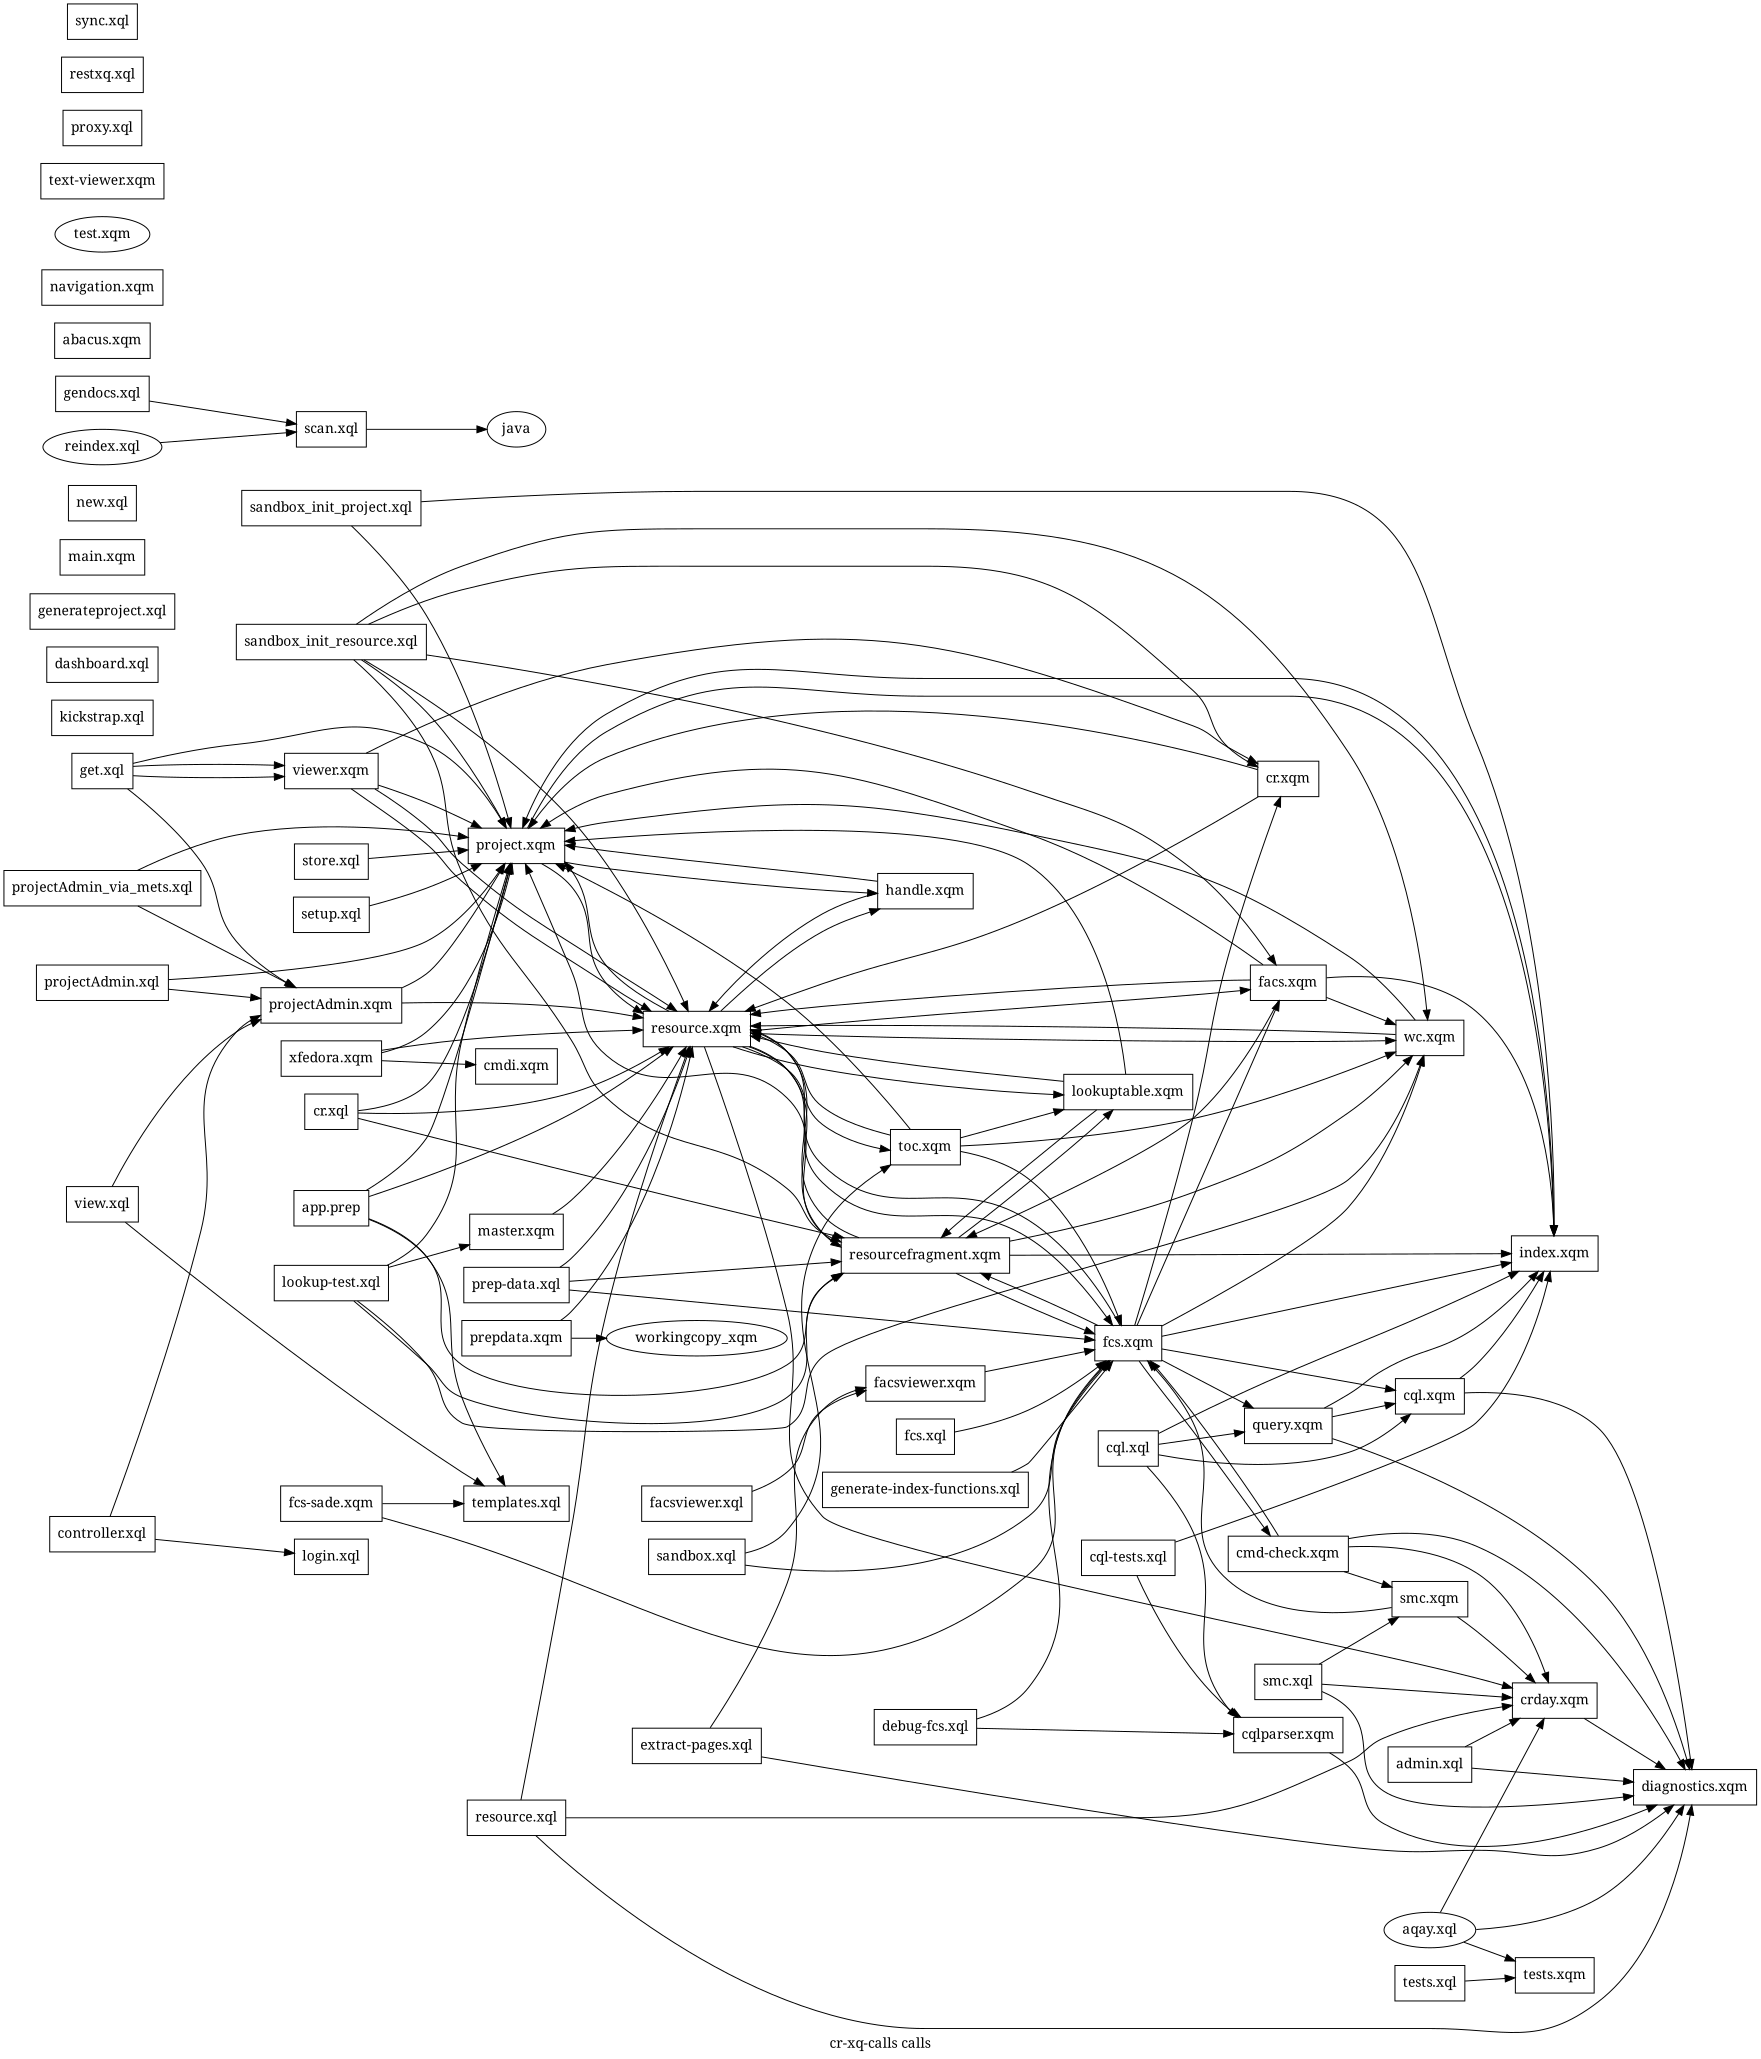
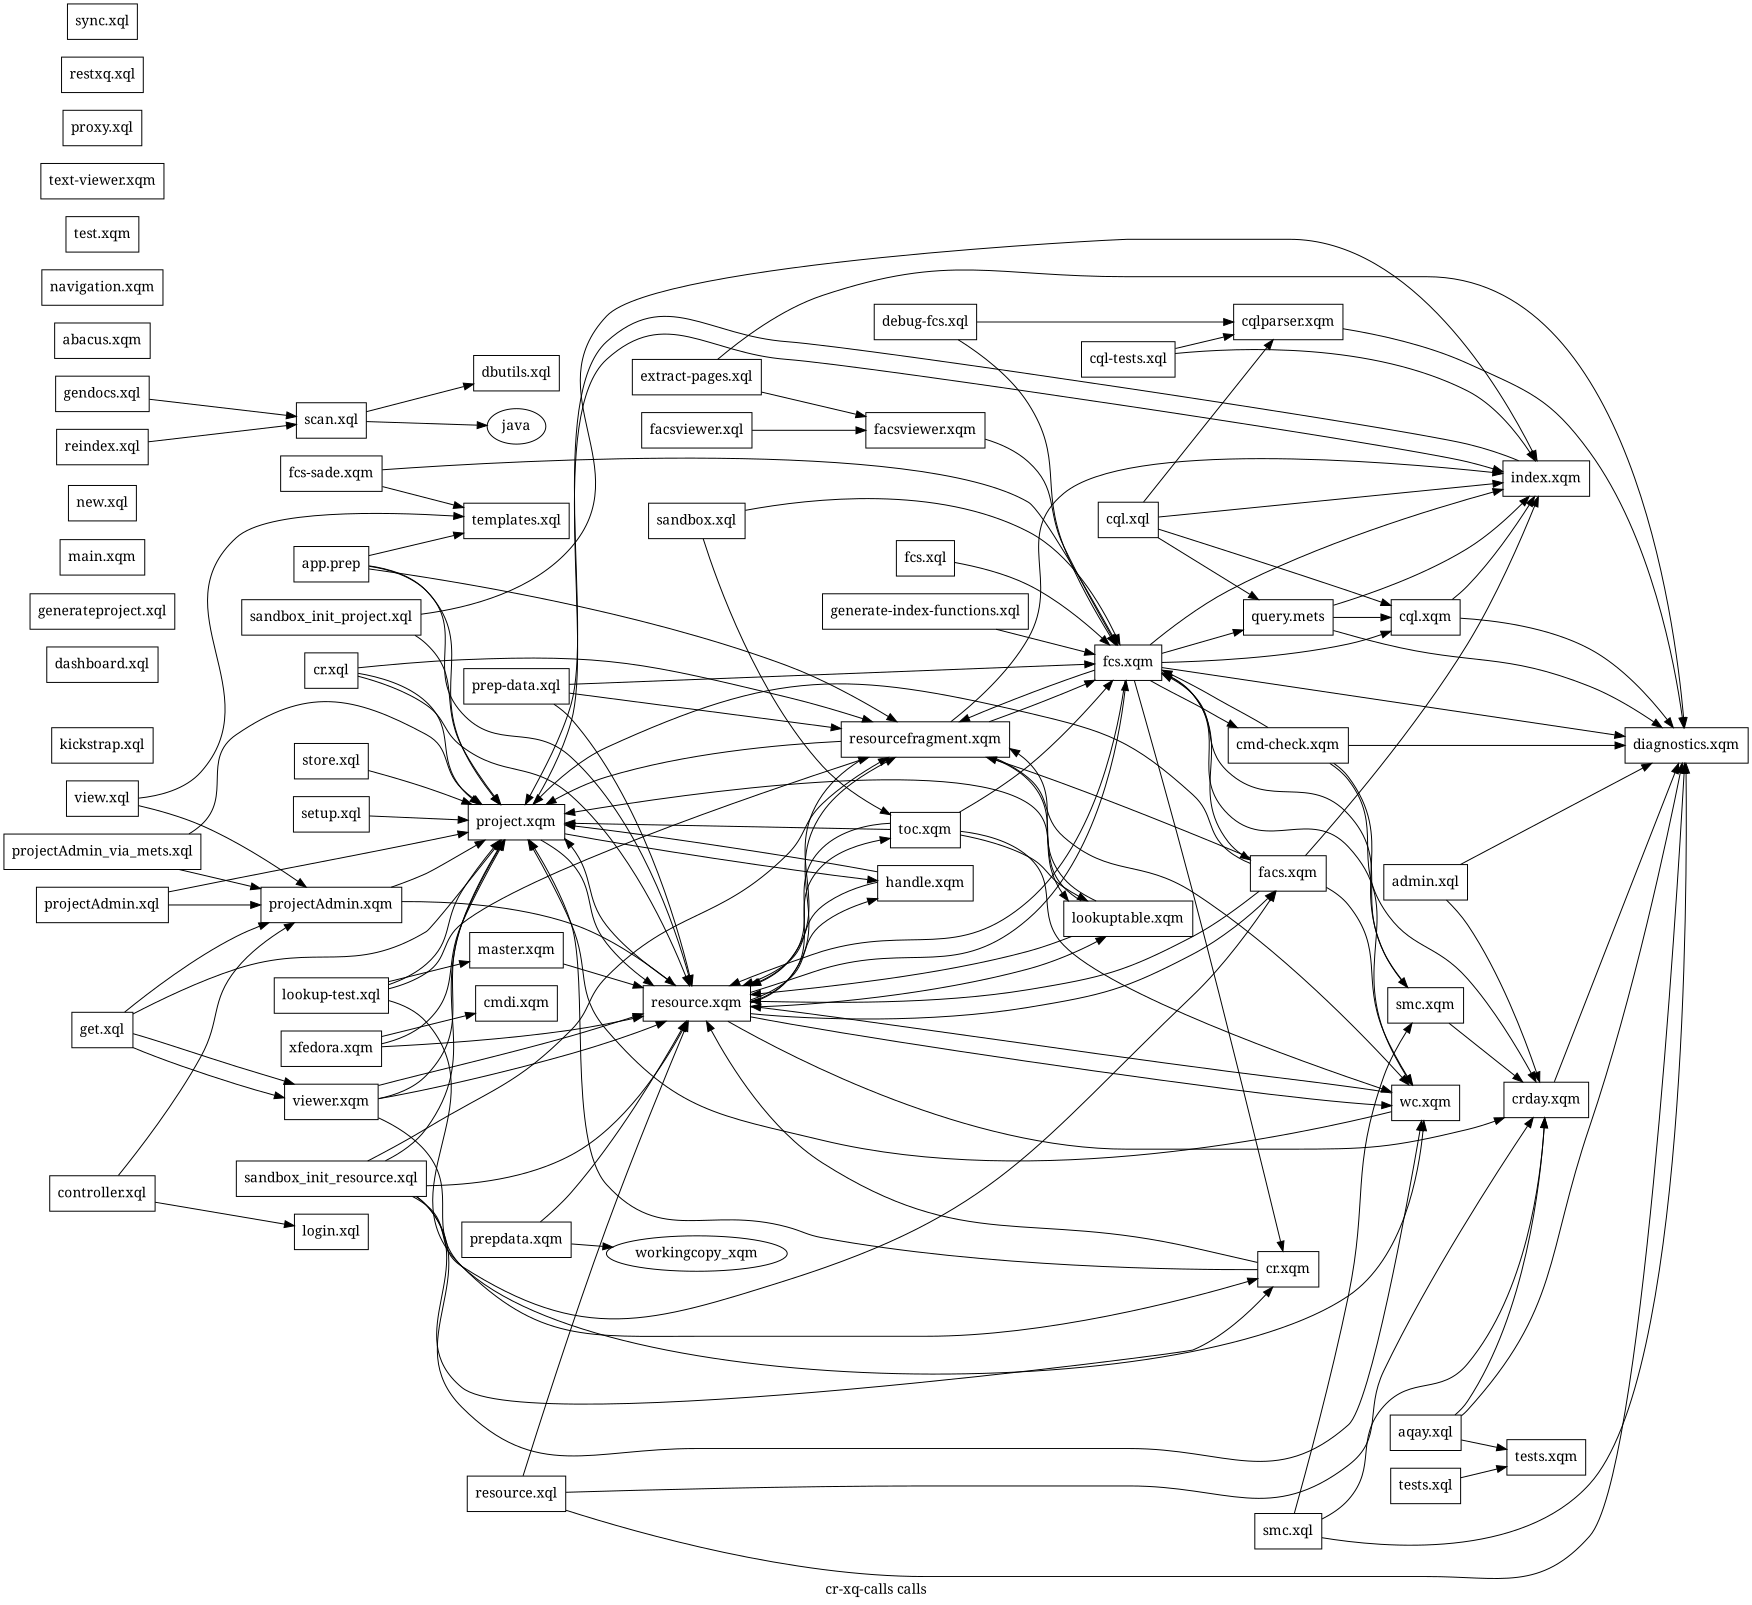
  digraph {
    fontname="Noto Serif"
    label="cr-xq-calls calls"
    rankdir=LR
    node [fontname="Noto Serif" shape=box]
    edge [fontname="Noto Serif"]
    n1 [label="app.prep"]
    n2 [label="templates.xql"]
    n3 [label="project.xqm"]
    n4 [label="resource.xqm"]
    n5 [label="resourcefragment.xqm"]
    n6 [label="index.xqm"]
    n7 [label="handle.xqm"]
    n8 [label="facs.xqm"]
    n9 [label="wc.xqm"]
    n10 [label="lookuptable.xqm"]
    n11 [label="fcs.xqm"]
    n12 [label="toc.xqm"]
    n13 [label="crday.xqm"]
    n14 [label="cr.xqm"]
    n15 [label="diagnostics.xqm"]
    n16 [label="cmd-check.xqm"]
    n17 [label="cql.xqm"]
-   n18 [label="query.xqm"]
+   n18 [label="query.mets"]
    n19 [label="cr.xql"]
    n20 [label="master.xqm"]
    n21 [label="prep-data.xql"]
    n22 [label="smc.xqm"]
    n23 [label="prepdata.xqm"]
    workingcopy_xqm [shape=""]
    n25 [label="view.xql"]
    n26 [label="projectAdmin.xqm"]
    n27 [label="login.xql"]
    n28 [label="kickstrap.xql"]
    n29 [label="admin.xql"]
    n30 [label="dashboard.xql"]
    n31 [label="generateproject.xql"]
    n32 [label="main.xqm"]
    n33 [label="new.xql"]
-   n34 [label="aqay.xql" shape=ellipse]
+   n34 [label="aqay.xql"]
    n35 [label="tests.xqm"]
    n36 [label="tests.xql"]
    n37 [label="cmdi.xqm"]
    n38 [label="cql.xql"]
    n39 [label="cqlparser.xqm"]
    n40 [label="extract-pages.xql"]
    n41 [label="facsviewer.xqm"]
    n42 [label="facsviewer.xql"]
    n43 [label="debug-fcs.xql"]
    n44 [label="fcs-sade.xqm"]
    n45 [label="fcs.xql"]
    n46 [label="generate-index-functions.xql"]
+   n47 [label="dbutils.xql"]
    n48 [label="gendocs.xql"]
    n49 [label="scan.xql"]
    java [shape=""]
-   n51 [label="reindex.xql" shape=ellipse]
+   n51 [label="reindex.xql"]
    n52 [label="get.xql"]
    n53 [label="viewer.xqm"]
    n54 [label="abacus.xqm"]
    n55 [label="navigation.xqm"]
    n56 [label="projectAdmin.xql"]
    n57 [label="projectAdmin_via_mets.xql"]
    n58 [label="store.xql"]
    n59 [label="cql-tests.xql"]
    n60 [label="resource.xql"]
    n61 [label="smc.xql"]
-   n62 [label="test.xqm" shape=ellipse]
+   n62 [label="test.xqm"]
    n63 [label="text-viewer.xqm"]
    n64 [label="xfedora.xqm"]
    n65 [label="controller.xql"]
    n66 [label="lookup-test.xql"]
    n67 [label="proxy.xql"]
    n68 [label="restxq.xql"]
    n69 [label="sandbox.xql"]
    n70 [label="sandbox_init_project.xql"]
    n71 [label="sandbox_init_resource.xql"]
    n72 [label="setup.xql"]
    n73 [label="sync.xql"]
    n1 -> n2
    n1 -> n3
    n1 -> n4
    n1 -> n5
    n3 -> n4
    n3 -> n6
    n3 -> n7
    n4 -> n3
    n4 -> n5
    n4 -> n7
    n4 -> n8
    n4 -> n9
    n4 -> n10
    n4 -> n11
    n4 -> n12
    n4 -> n13
    n5 -> n3
    n5 -> n4
    n5 -> n6
    n5 -> n9
    n5 -> n10
    n5 -> n11
    n6 -> n3
    n7 -> n3
    n7 -> n4
    n8 -> n3
    n8 -> n4
    n8 -> n5
    n8 -> n6
    n8 -> n9
    n9 -> n3
    n9 -> n4
    n10 -> n3
    n10 -> n4
    n10 -> n5
    n11 -> n4
    n11 -> n5
    n11 -> n6
    n11 -> n8
    n11 -> n9
    n11 -> n14
+   n11 -> n15
    n11 -> n16
    n11 -> n17
    n11 -> n18
    n12 -> n3
    n12 -> n4
    n12 -> n9
    n12 -> n10
    n12 -> n11
    n13 -> n15
    n14 -> n3
    n14 -> n4
    n16 -> n11
    n16 -> n13
    n16 -> n15
    n16 -> n22
    n17 -> n6
    n17 -> n15
    n18 -> n6
    n18 -> n15
    n18 -> n17
    n19 -> n3
    n19 -> n4
    n19 -> n5
    n20 -> n4
    n21 -> n4
    n21 -> n5
    n21 -> n11
    n22 -> n11
    n22 -> n13
    n23 -> n4
    n23 -> workingcopy_xqm
    n25 -> n2
    n25 -> n26
    n26 -> n3
    n26 -> n4
    n29 -> n13
    n29 -> n15
    n34 -> n13
    n34 -> n15
    n34 -> n35
    n36 -> n35
    n38 -> n6
    n38 -> n17
    n38 -> n18
    n38 -> n39
    n39 -> n15
    n40 -> n15
    n40 -> n41
    n41 -> n11
    n42 -> n41
    n43 -> n11
    n43 -> n39
    n44 -> n2
    n44 -> n11
    n45 -> n11
    n46 -> n11
    n48 -> n49
+   n49 -> n47
    n49 -> java [headport=org_exist_xquery_functions_inspect_InspectionModule]
    n51 -> n49
    n52 -> n3
    n52 -> n26
    n52 -> n53
    n52 -> n53
    n53 -> n3
    n53 -> n4
    n53 -> n4
    n53 -> n14
    n56 -> n3
    n56 -> n26
    n57 -> n3
    n57 -> n26
    n58 -> n3
    n59 -> n6
    n59 -> n39
    n60 -> n4
    n60 -> n13
    n60 -> n15
    n61 -> n13
    n61 -> n15
    n61 -> n22
    n64 -> n3
    n64 -> n4
    n64 -> n37
    n65 -> n26
    n65 -> n27
    n66 -> n3
    n66 -> n5
    n66 -> n9
    n66 -> n20
    n69 -> n11
    n69 -> n12
    n70 -> n3
    n70 -> n6
    n71 -> n3
    n71 -> n4
    n71 -> n5
    n71 -> n8
    n71 -> n9
    n71 -> n14
    n72 -> n3
  }
